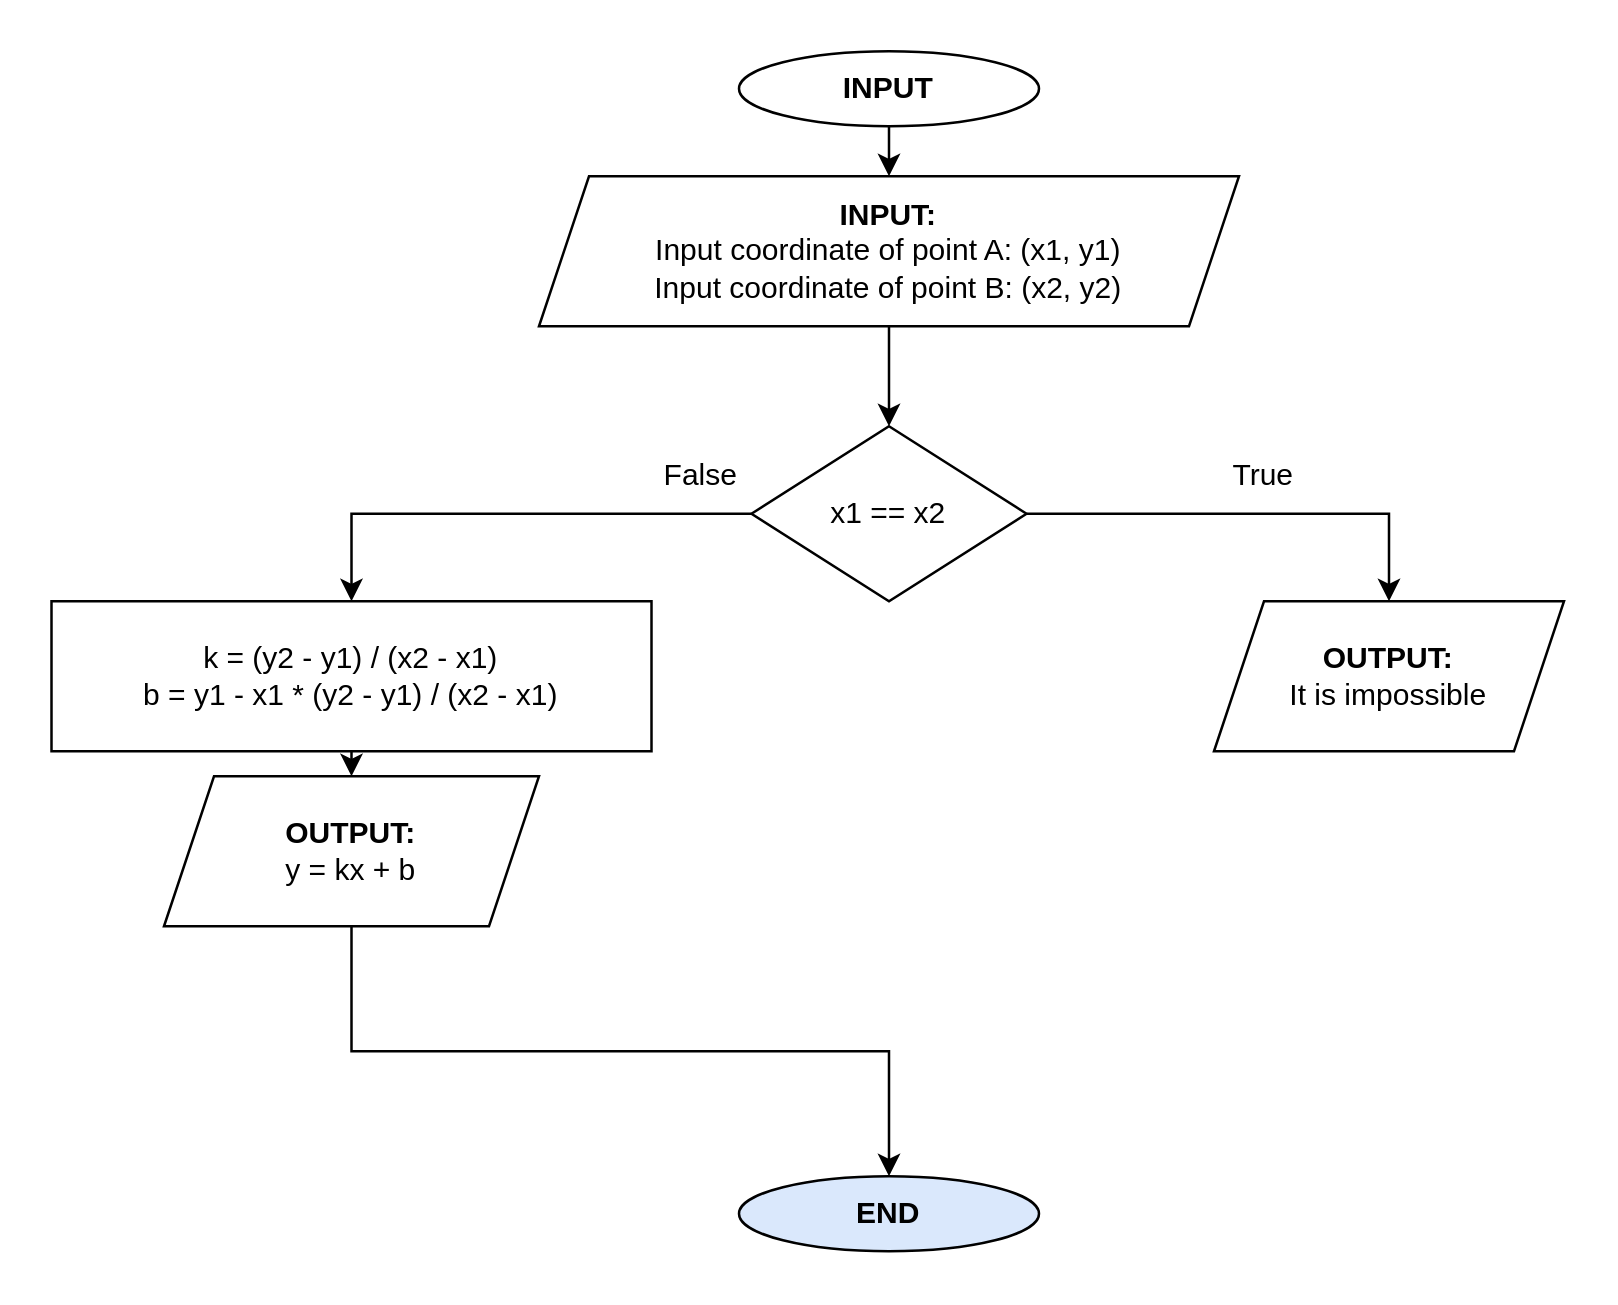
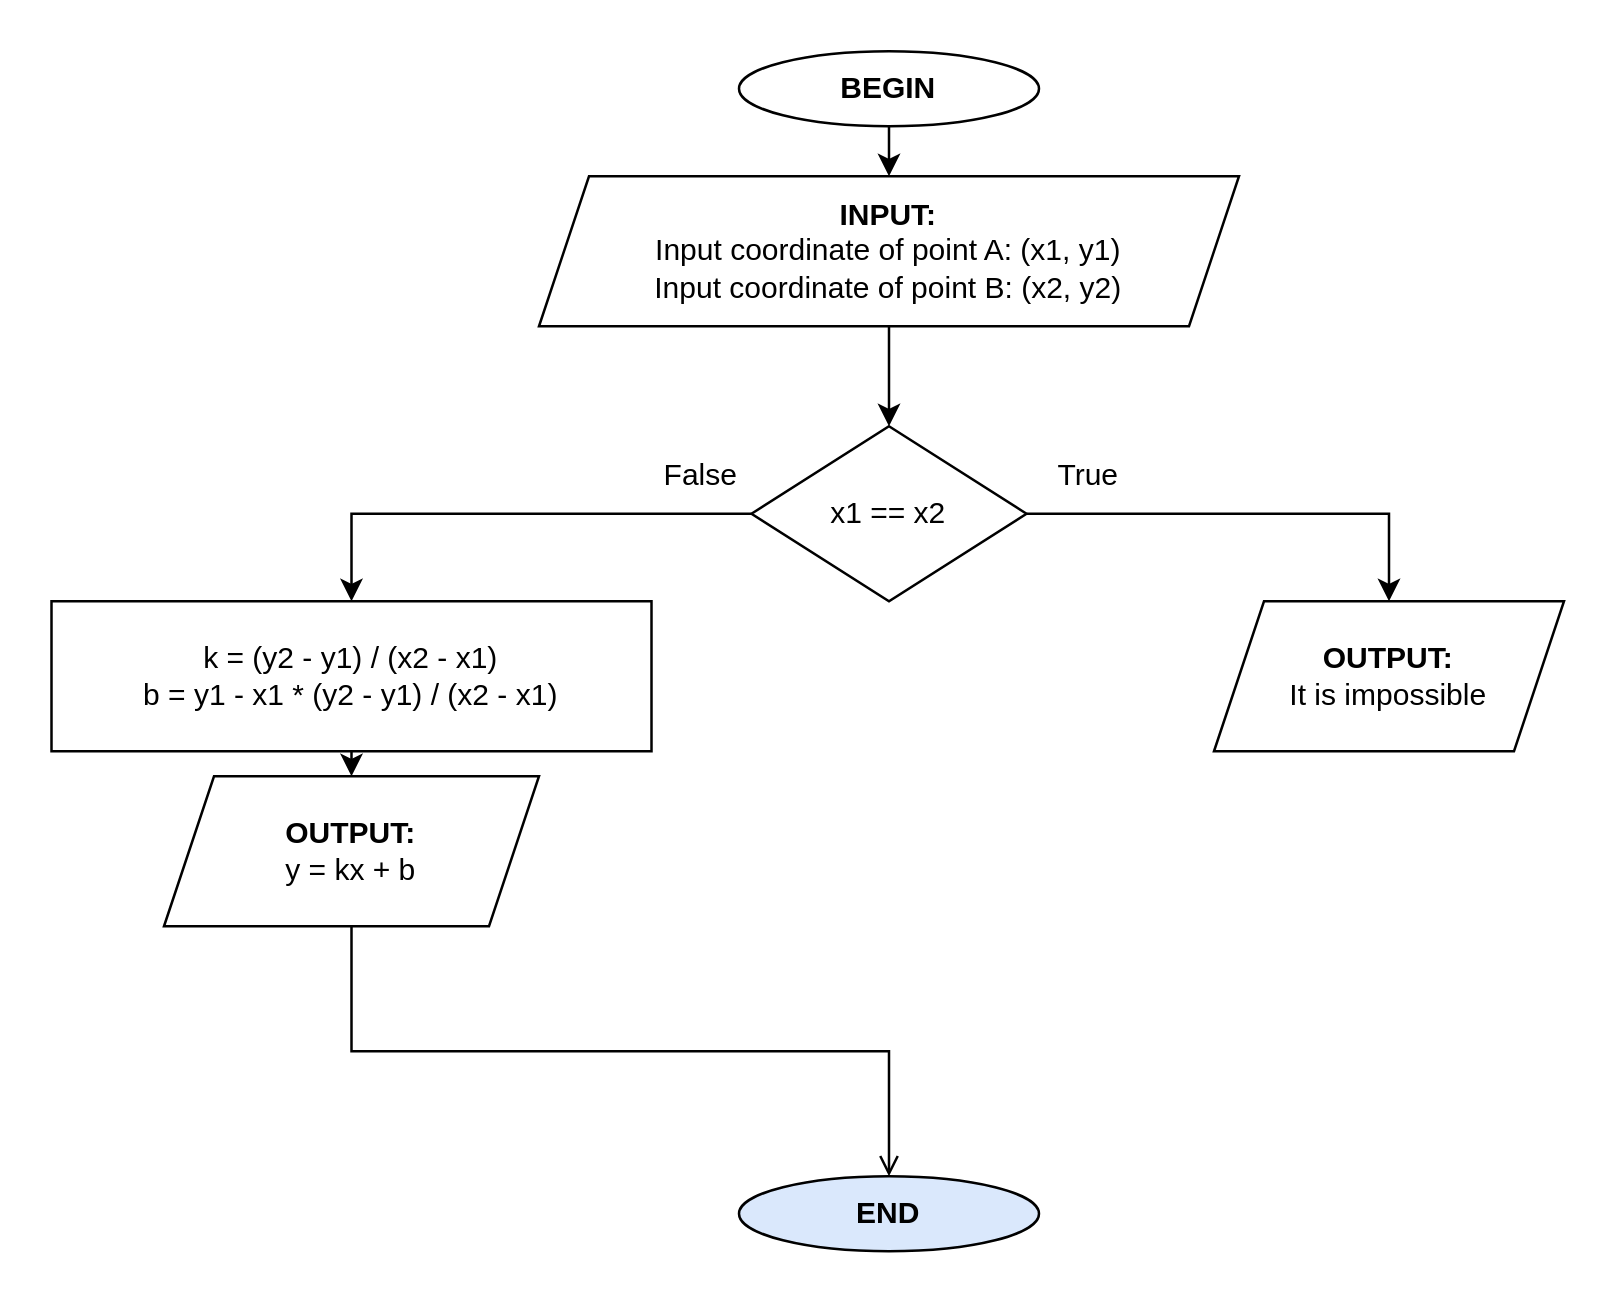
  <mxCell id="0" />
  <mxCell id="1" parent="0" />
  <mxCell id="2" style="edgeStyle=orthogonalEdgeStyle;rounded=0;orthogonalLoop=1;jettySize=auto;html=1;exitX=0.5;exitY=1;exitDx=0;exitDy=0;entryX=0.5;entryY=0;entryDx=0;entryDy=0;" parent="1" source="3" target="6" edge="1"><mxGeometry relative="1" as="geometry" /></mxCell>
- <mxCell id="3" value="&lt;b&gt;INPUT&lt;/b&gt;" style="ellipse;whiteSpace=wrap;html=1;" parent="1" vertex="1"><mxGeometry x="295" y="20" width="120" height="30" as="geometry" /></mxCell>
+ <mxCell id="3" value="&lt;b&gt;BEGIN&lt;/b&gt;" style="ellipse;whiteSpace=wrap;html=1;" parent="1" vertex="1"><mxGeometry x="295" y="20" width="120" height="30" as="geometry" /></mxCell>
  <mxCell id="4" value="&lt;b&gt;END&lt;/b&gt;" style="ellipse;whiteSpace=wrap;html=1;fillColor=#dae8fc;" parent="1" vertex="1"><mxGeometry x="295" y="470" width="120" height="30" as="geometry" /></mxCell>
  <mxCell id="5" style="edgeStyle=orthogonalEdgeStyle;rounded=0;orthogonalLoop=1;jettySize=auto;html=1;exitX=0.5;exitY=1;exitDx=0;exitDy=0;entryX=0.5;entryY=0;entryDx=0;entryDy=0;" edge="1" parent="1" source="6" target="13"><mxGeometry relative="1" as="geometry" /></mxCell>
  <mxCell id="6" value="&lt;b&gt;INPUT:&lt;/b&gt;&lt;br&gt;Input coordinate of point A: (x1, y1)&lt;br&gt;Input coordinate of point B: (x2, y2)" style="shape=parallelogram;perimeter=parallelogramPerimeter;whiteSpace=wrap;html=1;fixedSize=1;" parent="1" vertex="1"><mxGeometry x="215" y="70" width="280" height="60" as="geometry" /></mxCell>
  <mxCell id="7" style="edgeStyle=orthogonalEdgeStyle;rounded=0;orthogonalLoop=1;jettySize=auto;html=1;exitX=0.5;exitY=1;exitDx=0;exitDy=0;entryX=0.5;entryY=0;entryDx=0;entryDy=0;" edge="1" parent="1" source="8" target="10"><mxGeometry relative="1" as="geometry" /></mxCell>
  <mxCell id="8" value="k = (y2 - y1) / (x2 - x1)&lt;br&gt;b = y1 - x1 * (y2 - y1) / (x2 - x1)" style="rounded=0;whiteSpace=wrap;html=1;" parent="1" vertex="1"><mxGeometry x="20" y="240" width="240" height="60" as="geometry" /></mxCell>
- <mxCell id="9" style="edgeStyle=orthogonalEdgeStyle;rounded=0;orthogonalLoop=1;jettySize=auto;html=1;exitX=0.5;exitY=1;exitDx=0;exitDy=0;entryX=0.5;entryY=0;entryDx=0;entryDy=0;" parent="1" source="10" target="4" edge="1"><mxGeometry relative="1" as="geometry" /></mxCell>
+ <mxCell id="9" style="edgeStyle=orthogonalEdgeStyle;rounded=0;orthogonalLoop=1;jettySize=auto;html=1;exitX=0.5;exitY=1;exitDx=0;exitDy=0;entryX=0.5;entryY=0;entryDx=0;entryDy=0;endArrow=open;" parent="1" source="10" target="4" edge="1"><mxGeometry relative="1" as="geometry" /></mxCell>
  <mxCell id="10" value="&lt;b&gt;OUTPUT:&lt;/b&gt;&lt;br&gt;y = kx + b" style="shape=parallelogram;perimeter=parallelogramPerimeter;whiteSpace=wrap;html=1;fixedSize=1;" parent="1" vertex="1"><mxGeometry x="65" y="310" width="150" height="60" as="geometry" /></mxCell>
  <mxCell id="11" style="edgeStyle=orthogonalEdgeStyle;rounded=0;orthogonalLoop=1;jettySize=auto;html=1;entryX=0.5;entryY=0;entryDx=0;entryDy=0;" edge="1" parent="1" source="13" target="16"><mxGeometry relative="1" as="geometry" /></mxCell>
  <mxCell id="12" style="edgeStyle=orthogonalEdgeStyle;rounded=0;orthogonalLoop=1;jettySize=auto;html=1;entryX=0.5;entryY=0;entryDx=0;entryDy=0;" edge="1" parent="1" source="13" target="8"><mxGeometry relative="1" as="geometry" /></mxCell>
  <mxCell id="13" value="x1 == x2" style="rhombus;whiteSpace=wrap;html=1;" vertex="1" parent="1"><mxGeometry x="300" y="170" width="110" height="70" as="geometry" /></mxCell>
  <mxCell id="14" value="False" style="text;html=1;strokeColor=none;fillColor=none;align=center;verticalAlign=middle;whiteSpace=wrap;rounded=0;" vertex="1" parent="1"><mxGeometry x="260" y="180" width="40" height="20" as="geometry" /></mxCell>
- <mxCell id="15" value="True" style="text;html=1;strokeColor=none;fillColor=none;align=center;verticalAlign=middle;whiteSpace=wrap;rounded=0;" vertex="1" parent="1"><mxGeometry x="485" y="180" width="40" height="20" as="geometry" /></mxCell>
+ <mxCell id="15" value="True" style="text;html=1;strokeColor=none;fillColor=none;align=center;verticalAlign=middle;whiteSpace=wrap;rounded=0;" vertex="1" parent="1"><mxGeometry x="415" y="180" width="40" height="20" as="geometry" /></mxCell>
  <mxCell id="16" value="&lt;b&gt;OUTPUT:&lt;/b&gt;&lt;br&gt;It is impossible" style="shape=parallelogram;perimeter=parallelogramPerimeter;whiteSpace=wrap;html=1;fixedSize=1;" vertex="1" parent="1"><mxGeometry x="485" y="240" width="140" height="60" as="geometry" /></mxCell>
